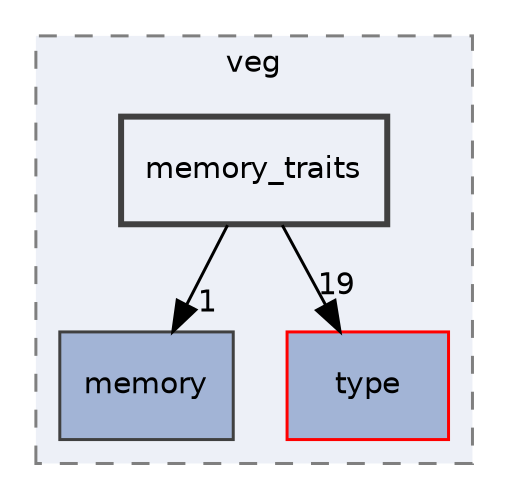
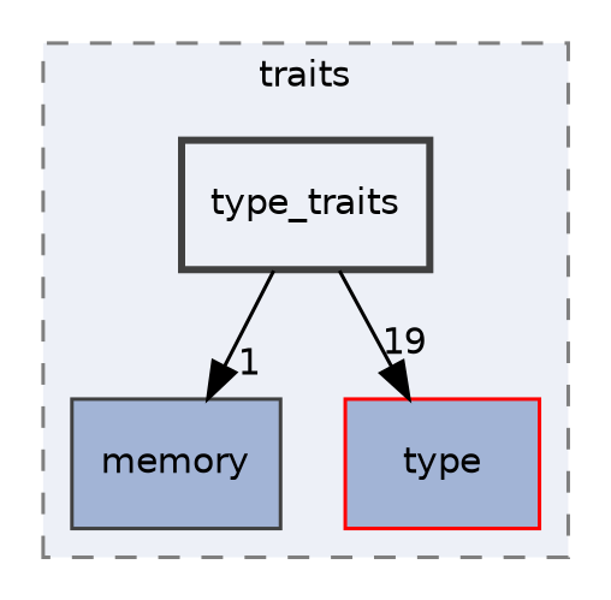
  digraph {
    compound=true
    node [color=grey25 fillcolor="#a2b4d6" fontname=Helvetica fontsize=10 shape=box style="filled,"]
    edge [fontname=Helvetica fontsize=10 labeldistance=1.5 labelfontname=Helvetica labelfontsize=10]
    n1 [label=memory]
    n2 [color=red label=type]
-   n3 [fillcolor="#edf0f7" label=memory_traits style="filled,bold,"]
+   n3 [fillcolor="#edf0f7" label=type_traits style="filled,bold,"]
    subgraph cluster_1 {
      bgcolor="#edf0f7"
      fontname=Helvetica
      fontsize=10
-     label=veg
+     label=traits
      pencolor=grey50
      style="filled,dashed,"
      n1
      n2
      n3
    }
    n3 -> n1 [headlabel=1]
    n3 -> n2 [headlabel=19]
  }
